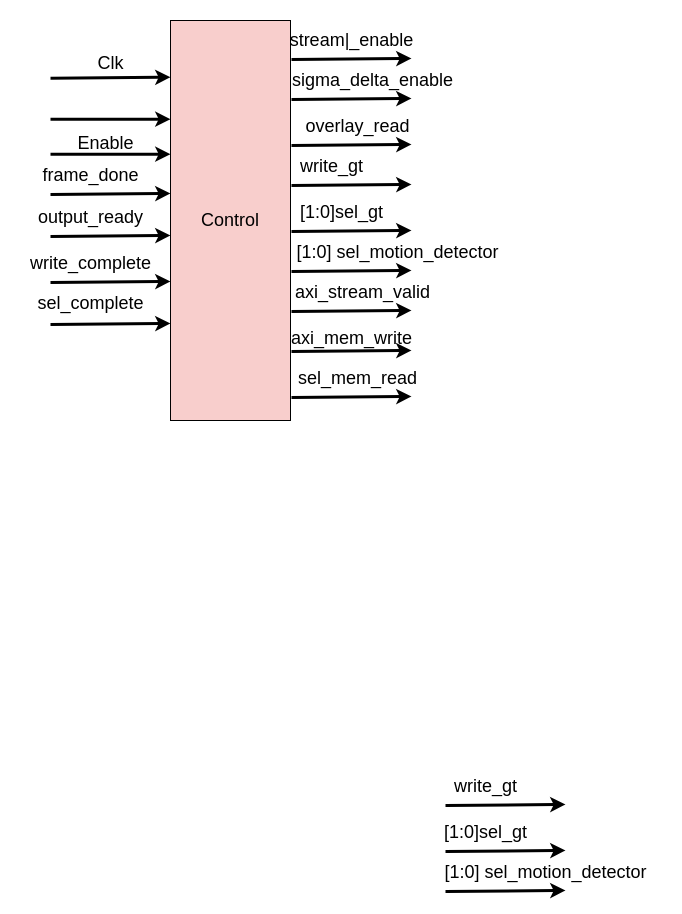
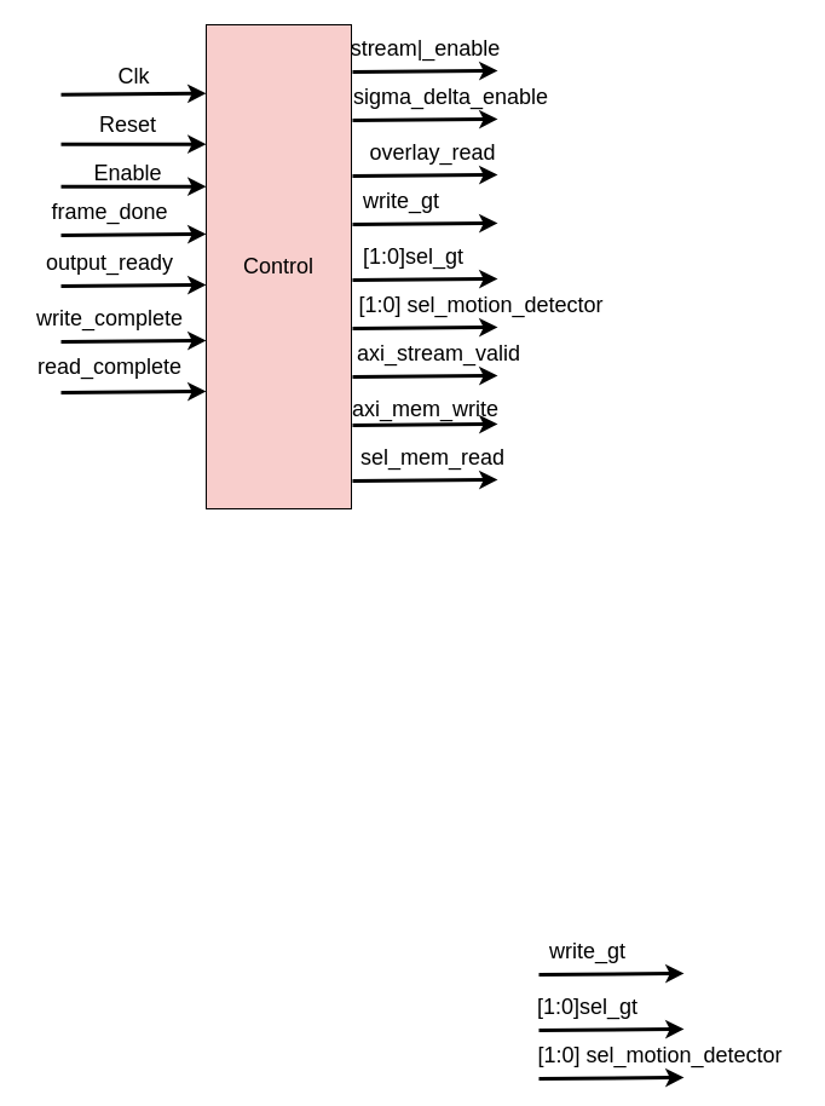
  <mxCell id="0" />
  <mxCell id="1" parent="0" />
  <mxCell id="2" value="&lt;span style=&quot;font-size: 18px;&quot;&gt;Control&lt;/span&gt;" style="rounded=0;whiteSpace=wrap;html=1;fillColor=#f8cecc;" parent="1" vertex="1"><mxGeometry x="170" y="20" width="120" height="400" as="geometry" /></mxCell>
  <mxCell id="3" value="" style="endArrow=classic;html=1;rounded=0;strokeWidth=3;" parent="1" edge="1"><mxGeometry width="50" height="50" relative="1" as="geometry"><mxPoint x="50" y="194" as="sourcePoint" /><mxPoint x="170" y="193" as="targetPoint" /></mxGeometry></mxCell>
  <mxCell id="4" value="&lt;span style=&quot;font-size: 18px;&quot;&gt;frame_done&lt;/span&gt;" style="text;html=1;align=center;verticalAlign=middle;resizable=0;points=[];autosize=1;strokeColor=none;fillColor=none;" parent="1" vertex="1"><mxGeometry x="30" y="155" width="120" height="40" as="geometry" /></mxCell>
  <mxCell id="5" value="" style="endArrow=classic;html=1;rounded=0;strokeWidth=3;" parent="1" edge="1"><mxGeometry width="50" height="50" relative="1" as="geometry"><mxPoint x="50" y="236" as="sourcePoint" /><mxPoint x="170" y="235" as="targetPoint" /></mxGeometry></mxCell>
  <mxCell id="6" value="&lt;span style=&quot;font-size: 18px;&quot;&gt;output_ready&lt;/span&gt;" style="text;html=1;align=center;verticalAlign=middle;resizable=0;points=[];autosize=1;strokeColor=none;fillColor=none;" parent="1" vertex="1"><mxGeometry x="25" y="197" width="130" height="40" as="geometry" /></mxCell>
  <mxCell id="7" value="" style="endArrow=classic;html=1;rounded=0;strokeWidth=3;" parent="1" edge="1"><mxGeometry width="50" height="50" relative="1" as="geometry"><mxPoint x="50" y="282" as="sourcePoint" /><mxPoint x="170" y="281" as="targetPoint" /></mxGeometry></mxCell>
  <mxCell id="8" value="&lt;span style=&quot;font-size: 18px;&quot;&gt;write_complete&lt;/span&gt;" style="text;html=1;align=center;verticalAlign=middle;resizable=0;points=[];autosize=1;strokeColor=none;fillColor=none;" parent="1" vertex="1"><mxGeometry x="20" y="243" width="140" height="40" as="geometry" /></mxCell>
  <mxCell id="9" value="" style="endArrow=classic;html=1;rounded=0;strokeWidth=3;" parent="1" edge="1"><mxGeometry width="50" height="50" relative="1" as="geometry"><mxPoint x="50" y="77.67" as="sourcePoint" /><mxPoint x="170" y="76.67" as="targetPoint" /></mxGeometry></mxCell>
  <mxCell id="10" value="&lt;font style=&quot;font-size: 18px;&quot;&gt;Clk&lt;/font&gt;" style="text;html=1;align=center;verticalAlign=middle;resizable=0;points=[];autosize=1;strokeColor=none;fillColor=none;" parent="1" vertex="1"><mxGeometry x="85" y="42.67" width="50" height="40" as="geometry" /></mxCell>
  <mxCell id="11" value="" style="endArrow=classic;html=1;rounded=0;strokeWidth=3;" parent="1" edge="1"><mxGeometry width="50" height="50" relative="1" as="geometry"><mxPoint x="50" y="118.67" as="sourcePoint" /><mxPoint x="170" y="118.67" as="targetPoint" /></mxGeometry></mxCell>
+ <mxCell id="12" value="&lt;span style=&quot;font-size: 18px;&quot;&gt;Reset&lt;/span&gt;" style="text;html=1;align=center;verticalAlign=middle;resizable=0;points=[];autosize=1;strokeColor=none;fillColor=none;" parent="1" vertex="1"><mxGeometry x="70" y="82.67" width="70" height="40" as="geometry" /></mxCell>
  <mxCell id="13" value="" style="endArrow=classic;html=1;rounded=0;strokeWidth=3;" parent="1" edge="1"><mxGeometry width="50" height="50" relative="1" as="geometry"><mxPoint x="50" y="153.67" as="sourcePoint" /><mxPoint x="170" y="153.67" as="targetPoint" /></mxGeometry></mxCell>
  <mxCell id="14" value="&lt;span style=&quot;font-size: 18px;&quot;&gt;Enable&lt;/span&gt;" style="text;html=1;align=center;verticalAlign=middle;resizable=0;points=[];autosize=1;strokeColor=none;fillColor=none;" parent="1" vertex="1"><mxGeometry x="65" y="122.67" width="80" height="40" as="geometry" /></mxCell>
  <mxCell id="15" value="" style="endArrow=classic;html=1;rounded=0;strokeWidth=3;" edge="1" parent="1"><mxGeometry width="50" height="50" relative="1" as="geometry"><mxPoint x="50" y="324" as="sourcePoint" /><mxPoint x="170" y="323" as="targetPoint" /></mxGeometry></mxCell>
  <mxCell id="16" value="" style="endArrow=classic;html=1;rounded=0;strokeWidth=3;" edge="1" parent="1"><mxGeometry width="50" height="50" relative="1" as="geometry"><mxPoint x="291" y="185" as="sourcePoint" /><mxPoint x="411" y="184" as="targetPoint" /></mxGeometry></mxCell>
  <mxCell id="17" value="&lt;span style=&quot;font-size: 18px;&quot;&gt;write_gt&lt;/span&gt;" style="text;html=1;align=center;verticalAlign=middle;resizable=0;points=[];autosize=1;strokeColor=none;fillColor=none;" vertex="1" parent="1"><mxGeometry x="286" y="146" width="90" height="40" as="geometry" /></mxCell>
  <mxCell id="18" value="" style="endArrow=classic;html=1;rounded=0;strokeWidth=3;" edge="1" parent="1"><mxGeometry width="50" height="50" relative="1" as="geometry"><mxPoint x="291" y="231" as="sourcePoint" /><mxPoint x="411" y="230" as="targetPoint" /></mxGeometry></mxCell>
  <mxCell id="19" value="&lt;span style=&quot;font-size: 18px;&quot;&gt;[1:0]sel_gt&lt;/span&gt;" style="text;html=1;align=center;verticalAlign=middle;resizable=0;points=[];autosize=1;strokeColor=none;fillColor=none;" vertex="1" parent="1"><mxGeometry x="286" y="192" width="110" height="40" as="geometry" /></mxCell>
- <mxCell id="20" value="&lt;span style=&quot;font-size: 18px;&quot;&gt;sel_complete&lt;/span&gt;" style="text;html=1;align=center;verticalAlign=middle;resizable=0;points=[];autosize=1;strokeColor=none;fillColor=none;" vertex="1" parent="1"><mxGeometry x="20" y="283" width="140" height="40" as="geometry" /></mxCell>
+ <mxCell id="20" value="&lt;span style=&quot;font-size: 18px;&quot;&gt;read_complete&lt;/span&gt;" style="text;html=1;align=center;verticalAlign=middle;resizable=0;points=[];autosize=1;strokeColor=none;fillColor=none;" vertex="1" parent="1"><mxGeometry x="20" y="283" width="140" height="40" as="geometry" /></mxCell>
  <mxCell id="21" value="" style="endArrow=classic;html=1;rounded=0;strokeWidth=3;" edge="1" parent="1"><mxGeometry width="50" height="50" relative="1" as="geometry"><mxPoint x="291" y="271" as="sourcePoint" /><mxPoint x="411" y="270" as="targetPoint" /></mxGeometry></mxCell>
  <mxCell id="22" value="&lt;span style=&quot;font-size: 18px;&quot;&gt;[1:0] sel_motion_detector&lt;/span&gt;" style="text;html=1;align=center;verticalAlign=middle;resizable=0;points=[];autosize=1;strokeColor=none;fillColor=none;" vertex="1" parent="1"><mxGeometry x="282" y="232" width="230" height="40" as="geometry" /></mxCell>
  <mxCell id="23" value="" style="endArrow=classic;html=1;rounded=0;strokeWidth=3;" edge="1" parent="1"><mxGeometry width="50" height="50" relative="1" as="geometry"><mxPoint x="291" y="59" as="sourcePoint" /><mxPoint x="411" y="58" as="targetPoint" /></mxGeometry></mxCell>
  <mxCell id="24" value="&lt;span style=&quot;font-size: 18px;&quot;&gt;stream|_enable&lt;/span&gt;" style="text;html=1;align=center;verticalAlign=middle;resizable=0;points=[];autosize=1;strokeColor=none;fillColor=none;" vertex="1" parent="1"><mxGeometry x="276" y="20" width="150" height="40" as="geometry" /></mxCell>
  <mxCell id="25" value="" style="endArrow=classic;html=1;rounded=0;strokeWidth=3;" edge="1" parent="1"><mxGeometry width="50" height="50" relative="1" as="geometry"><mxPoint x="291" y="99" as="sourcePoint" /><mxPoint x="411" y="98" as="targetPoint" /></mxGeometry></mxCell>
  <mxCell id="26" value="&lt;span style=&quot;font-size: 18px;&quot;&gt;sigma_delta_enable&lt;/span&gt;" style="text;html=1;align=center;verticalAlign=middle;resizable=0;points=[];autosize=1;strokeColor=none;fillColor=none;" vertex="1" parent="1"><mxGeometry x="282" y="60" width="180" height="40" as="geometry" /></mxCell>
  <mxCell id="27" value="" style="endArrow=classic;html=1;rounded=0;strokeWidth=3;" edge="1" parent="1"><mxGeometry width="50" height="50" relative="1" as="geometry"><mxPoint x="291" y="145" as="sourcePoint" /><mxPoint x="411" y="144" as="targetPoint" /></mxGeometry></mxCell>
  <mxCell id="28" value="&lt;span style=&quot;font-size: 18px;&quot;&gt;overlay_read&lt;/span&gt;" style="text;html=1;align=center;verticalAlign=middle;resizable=0;points=[];autosize=1;strokeColor=none;fillColor=none;" vertex="1" parent="1"><mxGeometry x="282" y="106" width="150" height="40" as="geometry" /></mxCell>
  <mxCell id="29" value="" style="endArrow=classic;html=1;rounded=0;strokeWidth=3;" edge="1" parent="1"><mxGeometry width="50" height="50" relative="1" as="geometry"><mxPoint x="445" y="805" as="sourcePoint" /><mxPoint x="565" y="804" as="targetPoint" /></mxGeometry></mxCell>
  <mxCell id="30" value="&lt;span style=&quot;font-size: 18px;&quot;&gt;write_gt&lt;/span&gt;" style="text;html=1;align=center;verticalAlign=middle;resizable=0;points=[];autosize=1;strokeColor=none;fillColor=none;" vertex="1" parent="1"><mxGeometry x="440" y="766" width="90" height="40" as="geometry" /></mxCell>
  <mxCell id="31" value="" style="endArrow=classic;html=1;rounded=0;strokeWidth=3;" edge="1" parent="1"><mxGeometry width="50" height="50" relative="1" as="geometry"><mxPoint x="445" y="851" as="sourcePoint" /><mxPoint x="565" y="850" as="targetPoint" /></mxGeometry></mxCell>
  <mxCell id="32" value="&lt;span style=&quot;font-size: 18px;&quot;&gt;[1:0]sel_gt&lt;/span&gt;" style="text;html=1;align=center;verticalAlign=middle;resizable=0;points=[];autosize=1;strokeColor=none;fillColor=none;" vertex="1" parent="1"><mxGeometry x="430" y="812" width="110" height="40" as="geometry" /></mxCell>
  <mxCell id="33" value="" style="endArrow=classic;html=1;rounded=0;strokeWidth=3;" edge="1" parent="1"><mxGeometry width="50" height="50" relative="1" as="geometry"><mxPoint x="445" y="891" as="sourcePoint" /><mxPoint x="565" y="890" as="targetPoint" /></mxGeometry></mxCell>
  <mxCell id="34" value="&lt;span style=&quot;font-size: 18px;&quot;&gt;[1:0] sel_motion_detector&lt;/span&gt;" style="text;html=1;align=center;verticalAlign=middle;resizable=0;points=[];autosize=1;strokeColor=none;fillColor=none;" vertex="1" parent="1"><mxGeometry x="430" y="852" width="230" height="40" as="geometry" /></mxCell>
  <mxCell id="35" value="" style="endArrow=classic;html=1;rounded=0;strokeWidth=3;" edge="1" parent="1"><mxGeometry width="50" height="50" relative="1" as="geometry"><mxPoint x="291" y="311" as="sourcePoint" /><mxPoint x="411" y="310" as="targetPoint" /></mxGeometry></mxCell>
  <mxCell id="36" value="&lt;span style=&quot;font-size: 18px;&quot;&gt;axi_stream_valid&lt;/span&gt;" style="text;html=1;align=center;verticalAlign=middle;resizable=0;points=[];autosize=1;strokeColor=none;fillColor=none;" vertex="1" parent="1"><mxGeometry x="282" y="272" width="160" height="40" as="geometry" /></mxCell>
  <mxCell id="37" value="" style="endArrow=classic;html=1;rounded=0;strokeWidth=3;" edge="1" parent="1"><mxGeometry width="50" height="50" relative="1" as="geometry"><mxPoint x="291" y="351" as="sourcePoint" /><mxPoint x="411" y="350" as="targetPoint" /></mxGeometry></mxCell>
  <mxCell id="38" value="&lt;span style=&quot;font-size: 18px;&quot;&gt;axi_mem_write&lt;/span&gt;" style="text;html=1;align=center;verticalAlign=middle;resizable=0;points=[];autosize=1;strokeColor=none;fillColor=none;" vertex="1" parent="1"><mxGeometry x="281" y="318" width="140" height="40" as="geometry" /></mxCell>
  <mxCell id="39" value="" style="endArrow=classic;html=1;rounded=0;strokeWidth=3;" edge="1" parent="1"><mxGeometry width="50" height="50" relative="1" as="geometry"><mxPoint x="291" y="397" as="sourcePoint" /><mxPoint x="411" y="396" as="targetPoint" /></mxGeometry></mxCell>
  <mxCell id="40" value="&lt;span style=&quot;font-size: 18px;&quot;&gt;sel_mem_read&lt;/span&gt;" style="text;html=1;align=center;verticalAlign=middle;resizable=0;points=[];autosize=1;strokeColor=none;fillColor=none;" vertex="1" parent="1"><mxGeometry x="287" y="358" width="140" height="40" as="geometry" /></mxCell>
